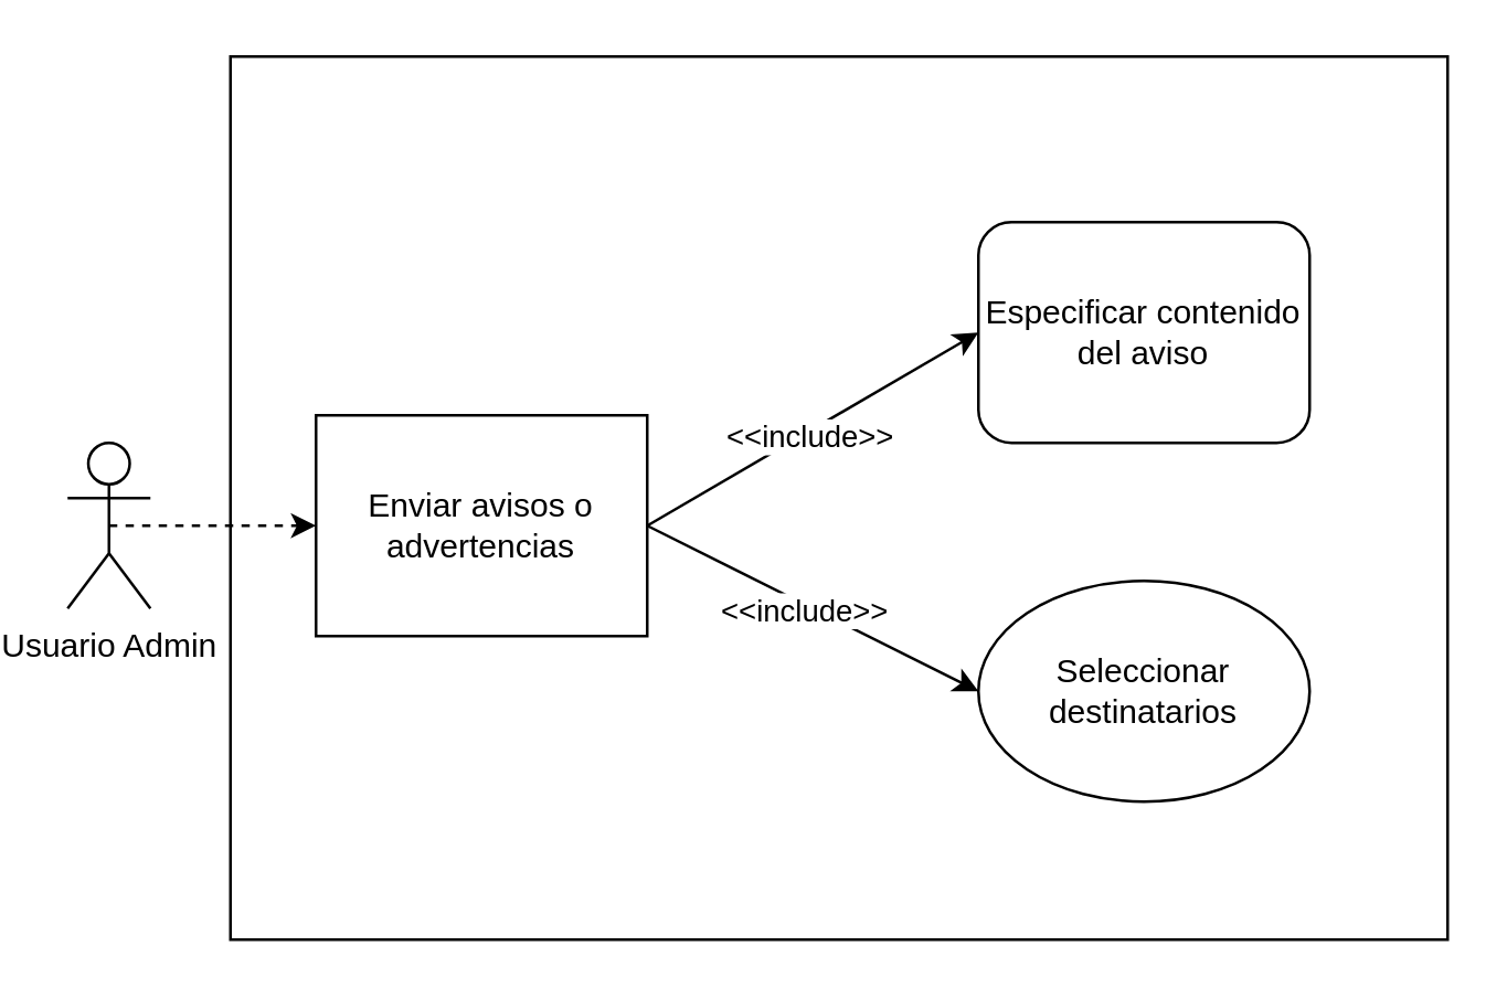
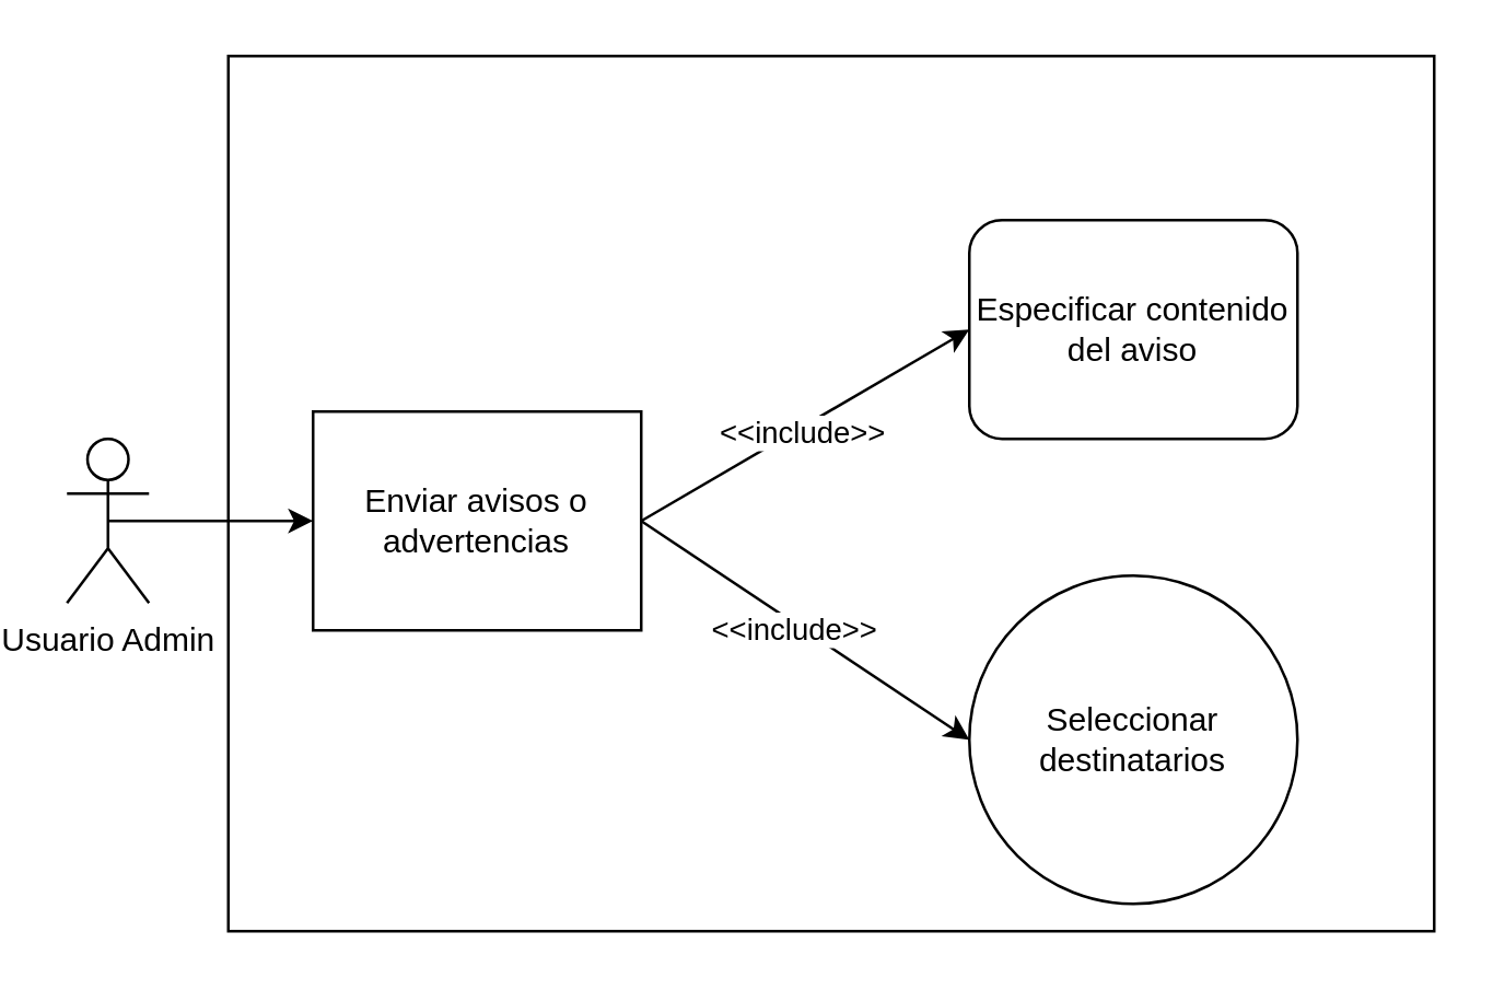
  <mxCell id="0" />
  <mxCell id="1" parent="0" />
  <mxCell id="2" value="" style="rounded=0;whiteSpace=wrap;html=1;" vertex="1" parent="1"><mxGeometry x="79" y="20" width="441" height="320" as="geometry" /></mxCell>
- <mxCell id="3" style="edgeStyle=none;rounded=0;orthogonalLoop=1;jettySize=auto;html=1;exitX=0.5;exitY=0.5;exitDx=0;exitDy=0;exitPerimeter=0;entryX=0;entryY=0.5;entryDx=0;entryDy=0;dashed=1;" edge="1" parent="1" source="4" target="9"><mxGeometry relative="1" as="geometry" /></mxCell>
+ <mxCell id="3" style="edgeStyle=none;rounded=0;orthogonalLoop=1;jettySize=auto;html=1;exitX=0.5;exitY=0.5;exitDx=0;exitDy=0;exitPerimeter=0;entryX=0;entryY=0.5;entryDx=0;entryDy=0;" edge="1" parent="1" source="4" target="9"><mxGeometry relative="1" as="geometry" /></mxCell>
  <mxCell id="4" value="Usuario Admin" style="shape=umlActor;verticalLabelPosition=bottom;verticalAlign=top;html=1;outlineConnect=0;" vertex="1" parent="1"><mxGeometry x="20" y="160" width="30" height="60" as="geometry" /></mxCell>
  <mxCell id="5" style="edgeStyle=none;rounded=0;orthogonalLoop=1;jettySize=auto;html=1;exitX=1;exitY=0.5;exitDx=0;exitDy=0;entryX=0;entryY=0.5;entryDx=0;entryDy=0;" edge="1" parent="1" source="9" target="10"><mxGeometry relative="1" as="geometry" /></mxCell>
  <mxCell id="6" value="&amp;lt;&amp;lt;include&amp;gt;&amp;gt;" style="edgeLabel;html=1;align=center;verticalAlign=middle;resizable=0;points=[];" connectable="0" vertex="1" parent="5"><mxGeometry x="-0.034" y="-2" relative="1" as="geometry"><mxPoint as="offset" /></mxGeometry></mxCell>
  <mxCell id="7" style="edgeStyle=none;rounded=0;orthogonalLoop=1;jettySize=auto;html=1;exitX=1;exitY=0.5;exitDx=0;exitDy=0;entryX=0;entryY=0.5;entryDx=0;entryDy=0;" edge="1" parent="1" source="9" target="11"><mxGeometry relative="1" as="geometry" /></mxCell>
  <mxCell id="8" value="&amp;lt;&amp;lt;include&amp;gt;&amp;gt;" style="edgeLabel;html=1;align=center;verticalAlign=middle;resizable=0;points=[];" connectable="0" vertex="1" parent="7"><mxGeometry x="-0.053" y="-2" relative="1" as="geometry"><mxPoint as="offset" /></mxGeometry></mxCell>
  <mxCell id="9" value="Enviar avisos o advertencias" style="whiteSpace=wrap;html=1;rounded=0;" vertex="1" parent="1"><mxGeometry x="110" y="150" width="120" height="80" as="geometry" /></mxCell>
  <mxCell id="10" value="Especificar contenido del aviso" style="whiteSpace=wrap;html=1;rounded=1;" vertex="1" parent="1"><mxGeometry x="350" y="80" width="120" height="80" as="geometry" /></mxCell>
- <mxCell id="11" value="Seleccionar destinatarios" style="ellipse;whiteSpace=wrap;html=1;" vertex="1" parent="1"><mxGeometry x="350" y="210" width="120" height="80" as="geometry" /></mxCell>
+ <mxCell id="11" value="Seleccionar destinatarios" style="ellipse;whiteSpace=wrap;html=1;" vertex="1" parent="1"><mxGeometry x="350" y="210" width="120" height="120" as="geometry" /></mxCell>
